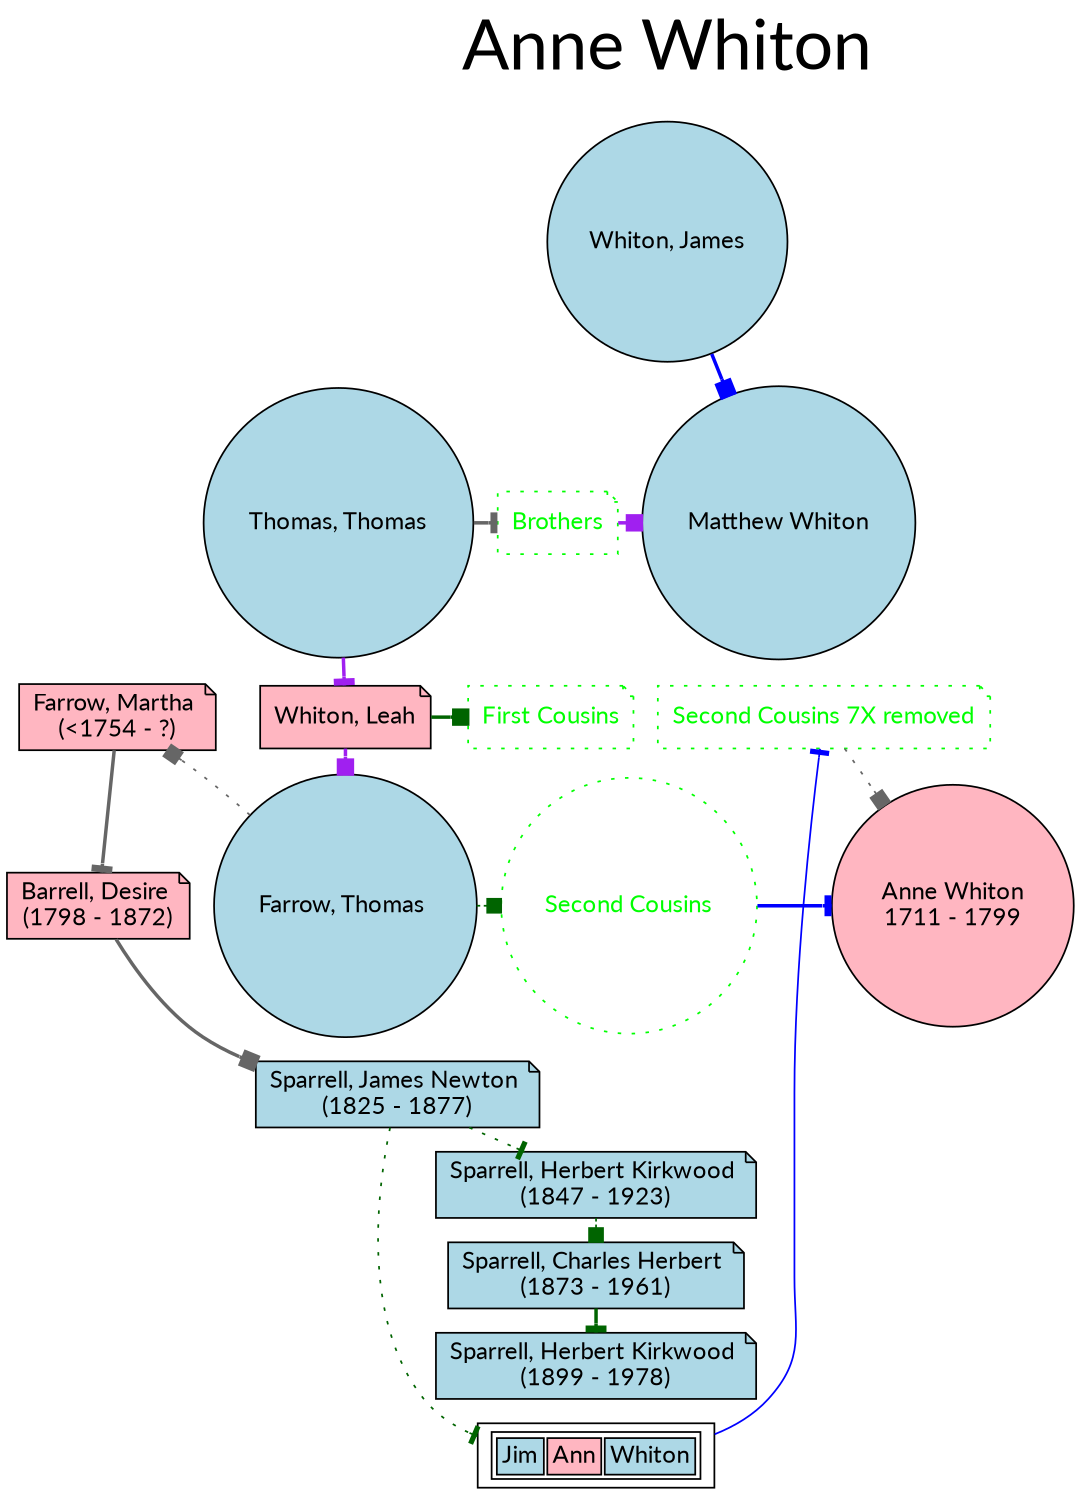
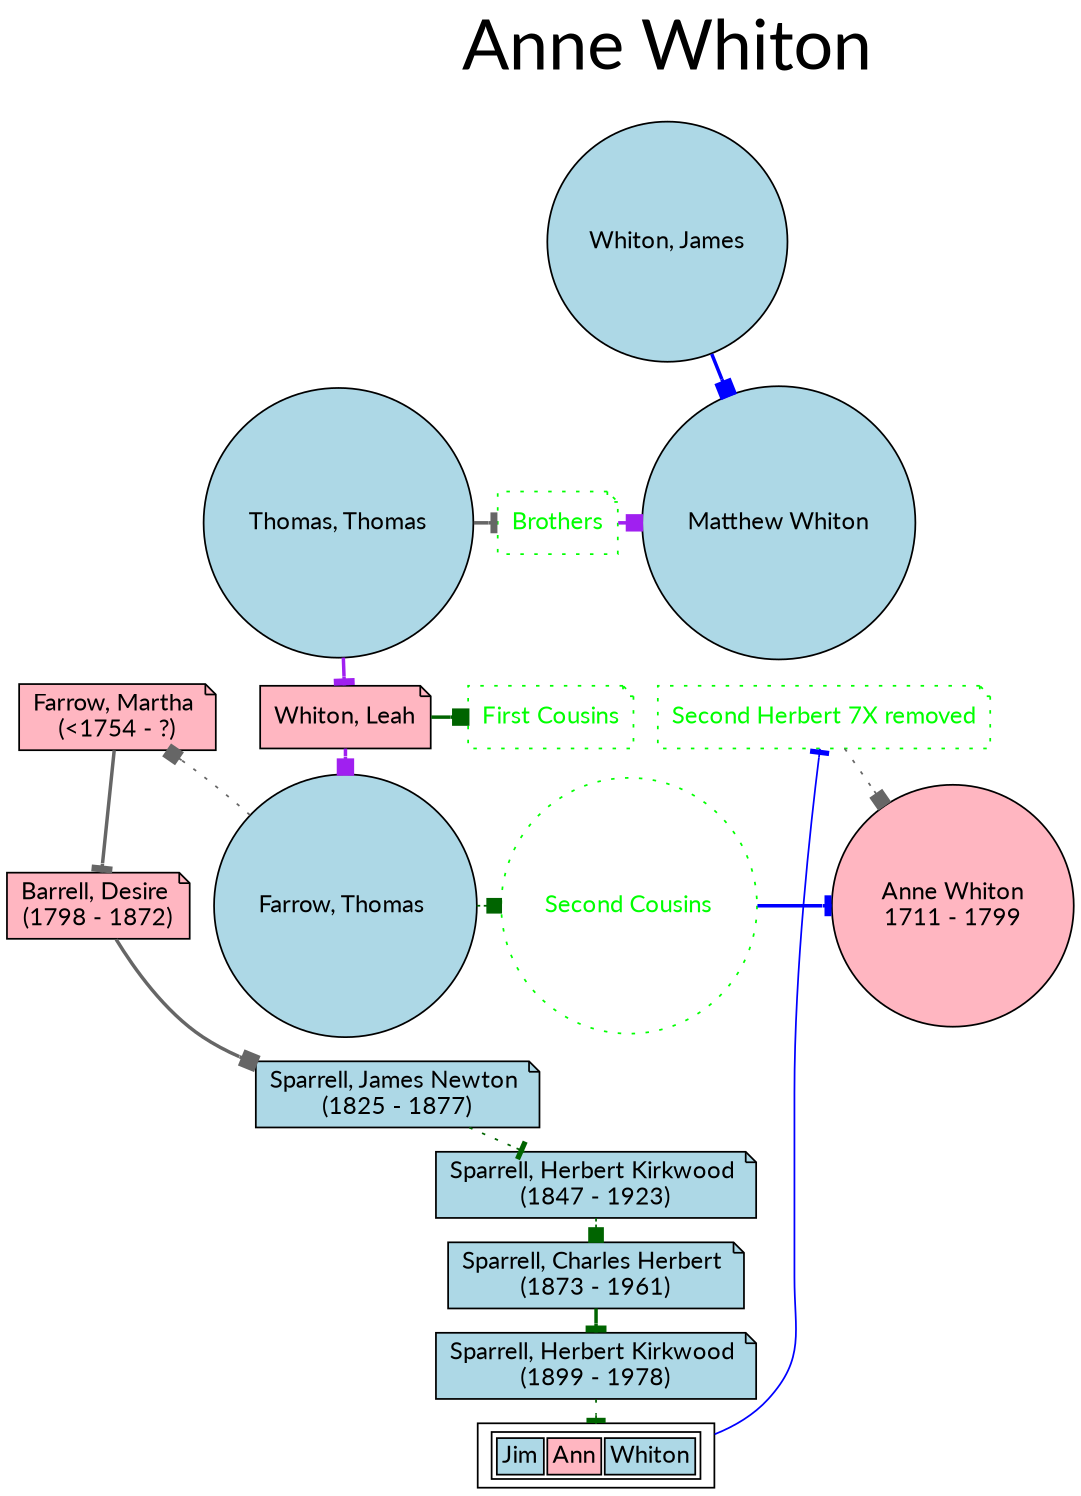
  digraph {
    bgcolor=white
    concentrate=false
    fontname=Lato
    fontsize=14
    mclimit=99
    nodesep=0.20
    rankdir=TB
    ranksep=0.20
    searchsize=100
    splines=true
    node [fillcolor=lightblue fontname=Lato fontsize=14 shape=note style="solid,filled"]
    edge [arrowhead=box arrowtail=none color=darkgreen fontname=Lato fontsize=14 style=bold]
    n1 [fillcolor=lightpink label="Farrow, Martha \n(<1754 - ?)" style="rounded,filled"]
-   n2 [color=green fillcolor=none fontcolor=green label="Second Cousins 7X removed" style=dotted]
+   n2 [color=green fillcolor=none fontcolor=green label="Second Herbert 7X removed" style=dotted]
    n3 [label="Thomas, Thomas" shape=circle]
    n4 [color=green fillcolor=none fontcolor=green label=Brothers style=dotted]
    n5 [label="Matthew Whiton" shape=circle]
    n6 [fillcolor=lightpink label="Whiton, Leah" style="rounded,filled"]
    n7 [color=green fillcolor=none fontcolor=green label="First Cousins" style=dotted]
    n8 [label="Farrow, Thomas " shape=circle]
    n9 [color=green fillcolor=none fontcolor=green label="Second Cousins" shape=circle style=dotted]
    n10 [fillcolor=lightpink label="Anne Whiton\n1711 - 1799" shape=circle style="rounded,filled"]
    n11 [fillcolor=lightpink label="Barrell, Desire \n(1798 - 1872)" style="rounded,filled"]
    n12 [fillcolor="#ffffff" fontsize=40 label="Anne Whiton" shape=plaintext style=filled]
    n13 [label="Whiton, James" shape=circle]
    n14 [label="Sparrell, James Newton \n(1825 - 1877)"]
    n15 [label="Sparrell, Herbert Kirkwood \n(1847 - 1923)"]
    n16 [label="Sparrell, Charles Herbert \n(1873 - 1961)"]
    n17 [label="Sparrell, Herbert Kirkwood \n(1899 - 1978)"]
    n18 [fillcolor=white label=< 		<TABLE> 		  <TR> 		      <TD BGCOLOR="lightblue">Jim</TD> 		      <TD BGCOLOR="lightpink">Ann</TD> 		      <TD BGCOLOR="lightblue">Whiton</TD> 		  </TR> 		</TABLE>> shape=record]
    subgraph sub_1 {
      rank=same
      n1
      n2
    }
    subgraph sub_2 {
      rank=same
      n3
      n4
      n5
    }
    subgraph sub_3 {
      rank=same
      n6
      n7
    }
    subgraph sub_4 {
      rank=same
      n8
      n9
      n10
    }
    n1 -> n11 [arrowhead=tee color=gray40]
    n2 -> n10 [color=gray40 style=dotted]
    n3 -> n4 [arrowhead=tee color=gray40]
    n3 -> n6 [arrowhead=tee color=purple]
    n4 -> n5 [color=purple]
    n4 -> n7 [arrowhead=normal color=none style=solid]
    n6 -> n7
    n6 -> n8 [color=purple]
    n7 -> n9 [arrowhead=normal color=none style=solid]
    n8 -> n1 [color=gray40 style=dotted]
    n8 -> n9 [style=dotted]
    n9 -> n2 [arrowhead=normal color=none style=solid]
    n9 -> n10 [arrowhead=tee color=blue]
    n11 -> n14 [color=gray40]
    n12 -> n13 [arrowhead=normal color=none style=solid]
    n13 -> n4 [arrowhead=normal color=none style=solid]
    n13 -> n5 [color=blue]
    n14 -> n15 [arrowhead=tee style=dotted]
    n15 -> n16 [style=dotted]
    n16 -> n17 [arrowhead=tee]
-   n14 -> n18 [arrowhead=tee style=dotted]
+   n17 -> n18 [arrowhead=tee style=dotted]
    n18 -> n2 [arrowhead=tee color=blue style=solid]
  }
